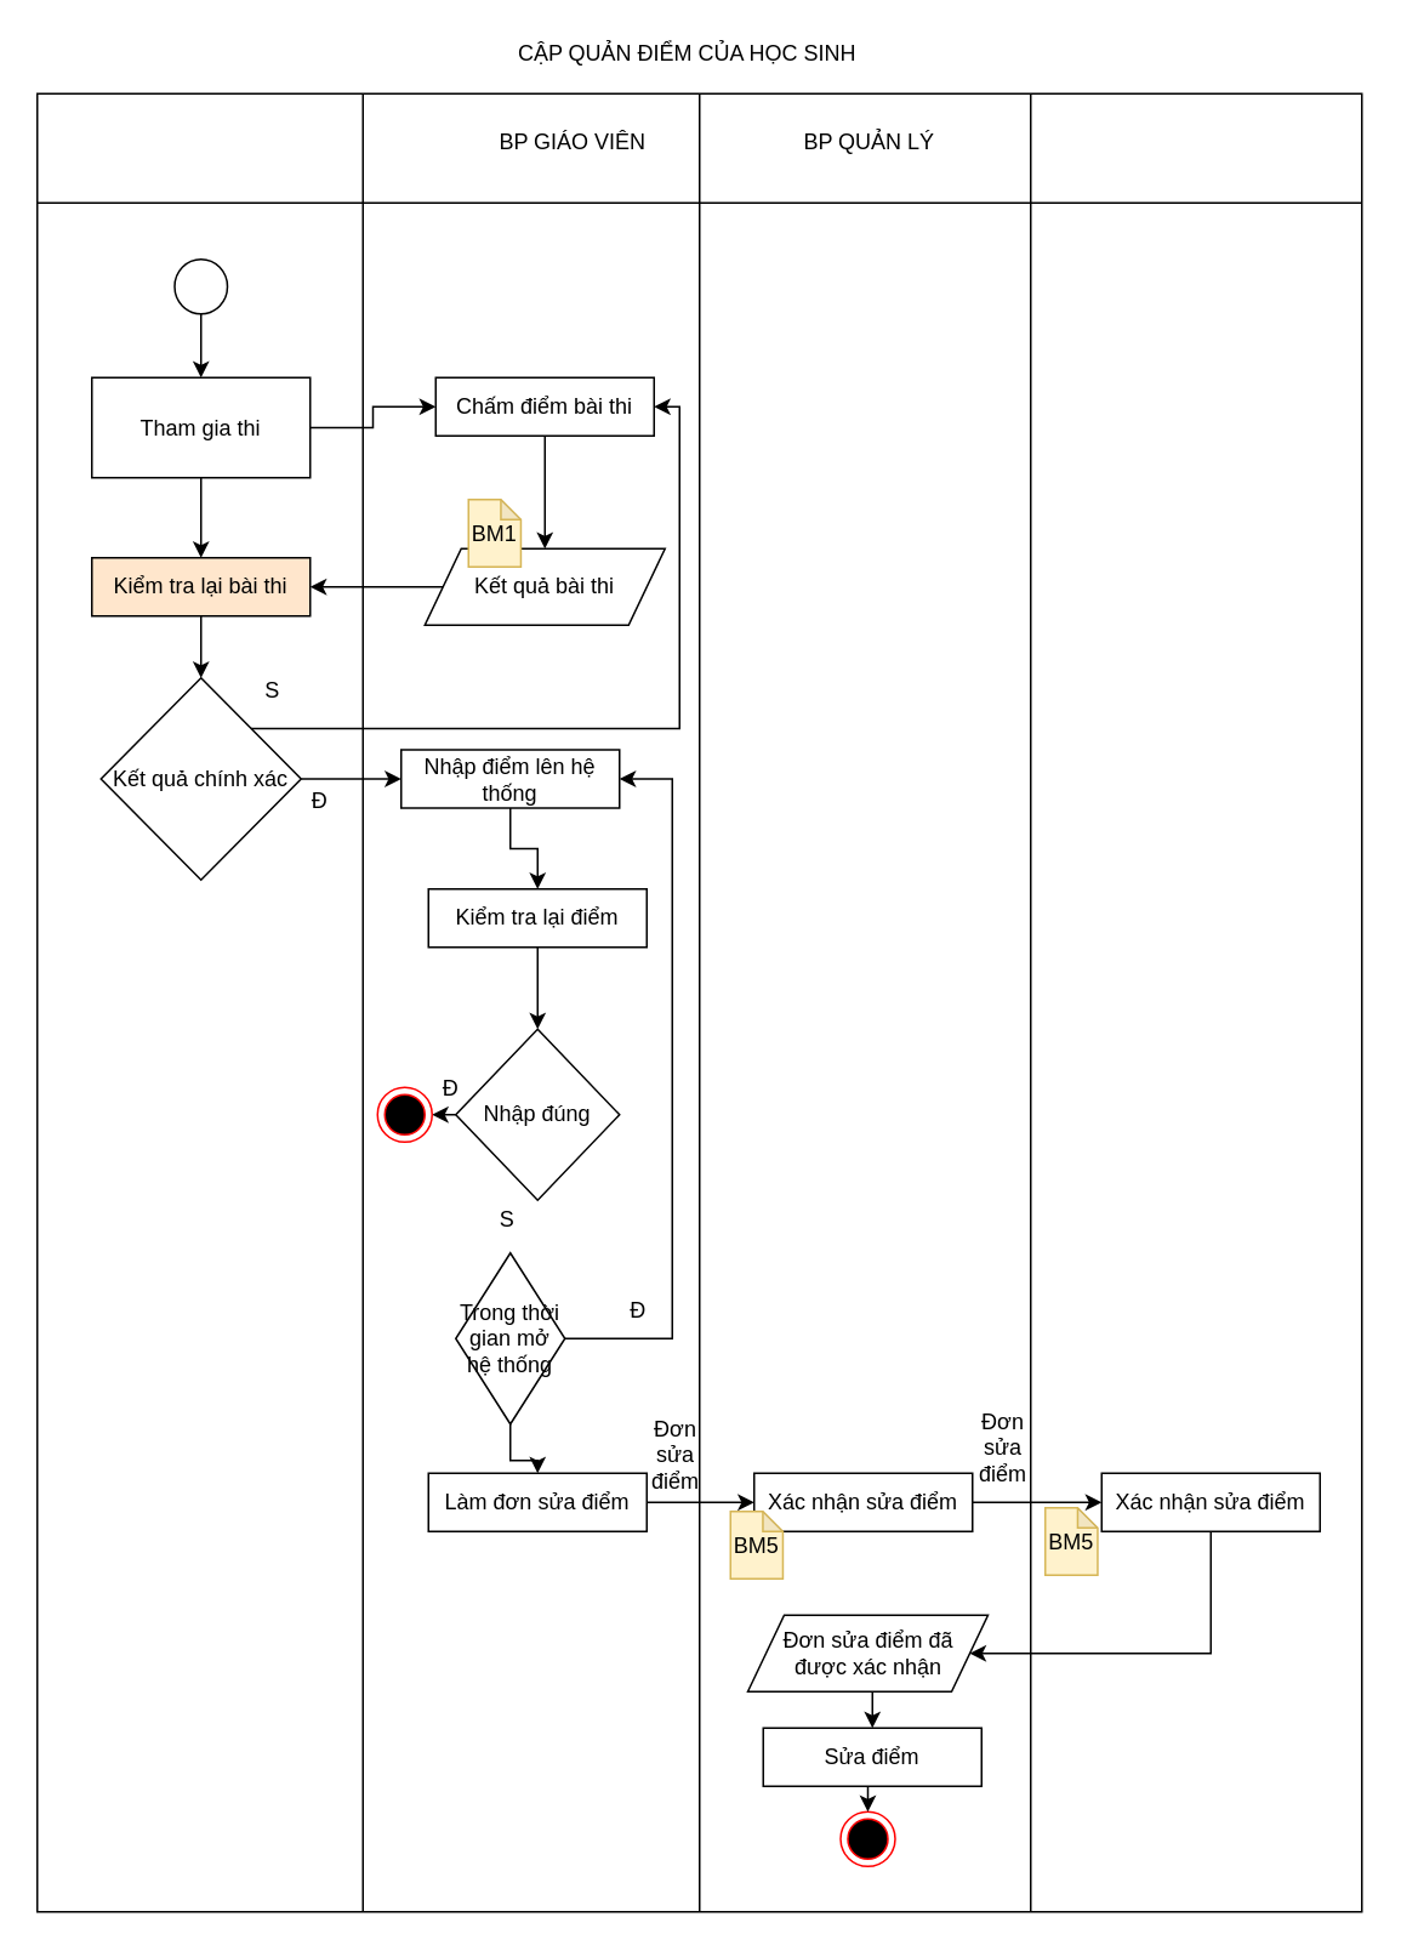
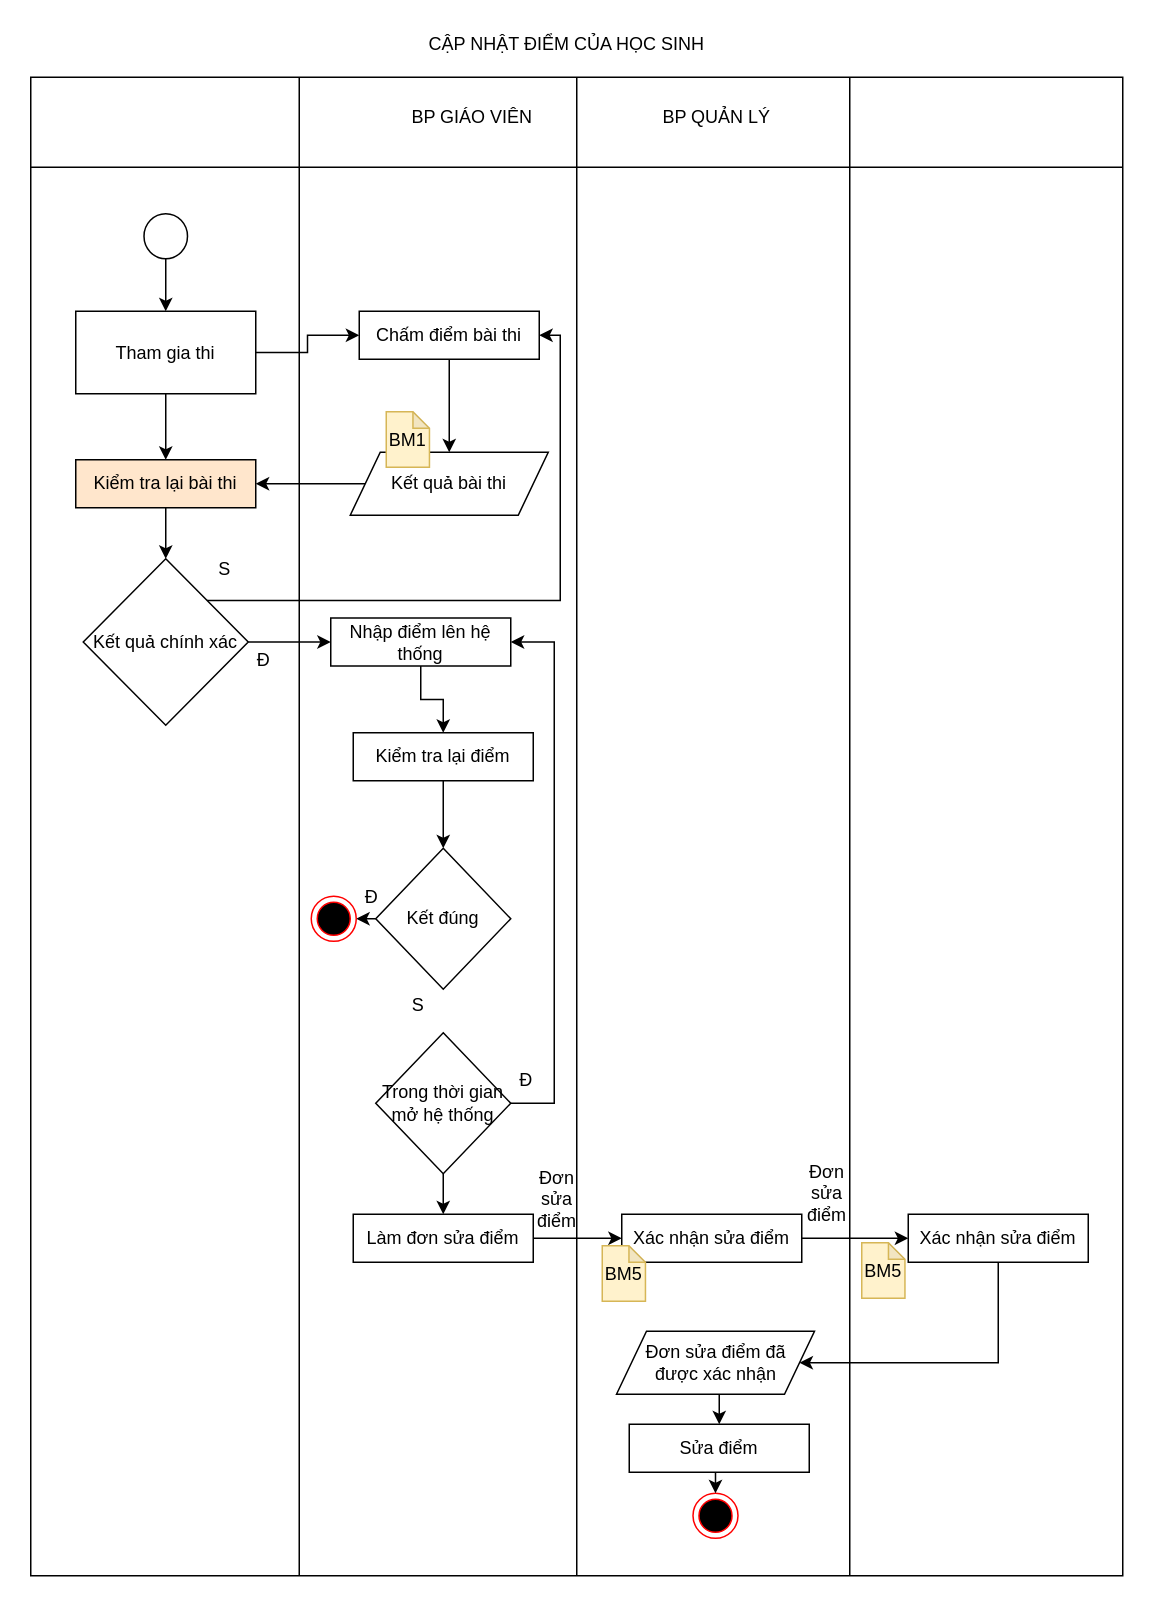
  <mxCell id="0" />
  <mxCell id="1" parent="0" />
  <mxCell id="2" value="" style="shape=internalStorage;whiteSpace=wrap;html=1;backgroundOutline=1;dx=179;dy=60;" parent="1" vertex="1"><mxGeometry x="20" y="51" width="728" height="999" as="geometry" /></mxCell>
  <mxCell id="3" value="BP QUẢN LÝ" style="text;html=1;align=center;verticalAlign=middle;resizable=0;points=[];autosize=1;" parent="1" vertex="1"><mxGeometry x="436" y="69" width="81" height="18" as="geometry" /></mxCell>
  <mxCell id="4" value="BP GIÁO VIÊN" style="text;html=1;align=center;verticalAlign=middle;resizable=0;points=[];autosize=1;" parent="1" vertex="1"><mxGeometry x="269" y="69" width="90" height="18" as="geometry" /></mxCell>
  <mxCell id="5" value="" style="ellipse;whiteSpace=wrap;html=1;" parent="1" vertex="1"><mxGeometry x="95.5" y="142" width="29" height="30" as="geometry" /></mxCell>
  <mxCell id="6" value="" style="endArrow=classic;html=1;exitX=0.5;exitY=1;exitDx=0;exitDy=0;entryX=0.5;entryY=0;entryDx=0;entryDy=0;" parent="1" source="5" target="9" edge="1"><mxGeometry width="50" height="50" relative="1" as="geometry"><mxPoint x="335" y="485" as="sourcePoint" /><mxPoint x="385" y="435" as="targetPoint" /></mxGeometry></mxCell>
  <mxCell id="7" style="edgeStyle=orthogonalEdgeStyle;rounded=0;orthogonalLoop=1;jettySize=auto;html=1;exitX=1;exitY=0.5;exitDx=0;exitDy=0;entryX=0;entryY=0.5;entryDx=0;entryDy=0;" parent="1" source="9" target="10" edge="1"><mxGeometry relative="1" as="geometry" /></mxCell>
  <mxCell id="8" style="edgeStyle=orthogonalEdgeStyle;rounded=0;orthogonalLoop=1;jettySize=auto;html=1;exitX=0.5;exitY=1;exitDx=0;exitDy=0;entryX=0.5;entryY=0;entryDx=0;entryDy=0;" edge="1" parent="1" source="9" target="21"><mxGeometry relative="1" as="geometry" /></mxCell>
  <mxCell id="9" value="Tham gia thi" style="rounded=0;whiteSpace=wrap;html=1;" parent="1" vertex="1"><mxGeometry x="50" y="207" width="120" height="55" as="geometry" /></mxCell>
  <mxCell id="10" value="Chấm điểm bài thi" style="rounded=0;whiteSpace=wrap;html=1;" parent="1" vertex="1"><mxGeometry x="239" y="207" width="120" height="32" as="geometry" /></mxCell>
  <mxCell id="11" value="" style="endArrow=classic;html=1;exitX=0.5;exitY=1;exitDx=0;exitDy=0;entryX=0.5;entryY=0;entryDx=0;entryDy=0;" parent="1" source="10" target="13" edge="1"><mxGeometry width="50" height="50" relative="1" as="geometry"><mxPoint x="342" y="408" as="sourcePoint" /><mxPoint x="392" y="358" as="targetPoint" /></mxGeometry></mxCell>
  <mxCell id="12" style="edgeStyle=orthogonalEdgeStyle;rounded=0;orthogonalLoop=1;jettySize=auto;html=1;exitX=0;exitY=0.5;exitDx=0;exitDy=0;entryX=1;entryY=0.5;entryDx=0;entryDy=0;" edge="1" parent="1" source="13" target="21"><mxGeometry relative="1" as="geometry" /></mxCell>
  <mxCell id="13" value="Kết quả bài thi" style="shape=parallelogram;perimeter=parallelogramPerimeter;whiteSpace=wrap;html=1;fixedSize=1;" parent="1" vertex="1"><mxGeometry x="233" y="301" width="132" height="42" as="geometry" /></mxCell>
- <mxCell id="14" value="CẬP QUẢN ĐIỂM CỦA HỌC SINH" style="text;html=1;align=center;verticalAlign=middle;resizable=0;points=[];autosize=1;" parent="1" vertex="1"><mxGeometry x="277" y="20" width="199" height="18" as="geometry" /></mxCell>
+ <mxCell id="14" value="CẬP NHẬT ĐIỂM CỦA HỌC SINH" style="text;html=1;align=center;verticalAlign=middle;resizable=0;points=[];autosize=1;" parent="1" vertex="1"><mxGeometry x="277" y="20" width="199" height="18" as="geometry" /></mxCell>
  <mxCell id="15" value="BM1" style="shape=note;whiteSpace=wrap;html=1;backgroundOutline=1;darkOpacity=0.05;size=11;fillColor=#fff2cc;strokeColor=#d6b656;" parent="1" vertex="1"><mxGeometry x="257" y="274" width="28.8" height="37" as="geometry" /></mxCell>
  <mxCell id="16" value="" style="endArrow=none;html=1;entryX=0.5;entryY=0;entryDx=0;entryDy=0;exitX=0.5;exitY=1;exitDx=0;exitDy=0;" edge="1" parent="1" source="2" target="2"><mxGeometry width="50" height="50" relative="1" as="geometry"><mxPoint x="506" y="833" as="sourcePoint" /><mxPoint x="392" y="358" as="targetPoint" /></mxGeometry></mxCell>
  <mxCell id="17" value="" style="endArrow=none;html=1;exitX=0.75;exitY=1;exitDx=0;exitDy=0;entryX=0.75;entryY=0;entryDx=0;entryDy=0;" edge="1" parent="1" source="2" target="2"><mxGeometry width="50" height="50" relative="1" as="geometry"><mxPoint x="570" y="832" as="sourcePoint" /><mxPoint x="570" y="51" as="targetPoint" /></mxGeometry></mxCell>
  <mxCell id="18" style="edgeStyle=orthogonalEdgeStyle;rounded=0;orthogonalLoop=1;jettySize=auto;html=1;exitX=0.5;exitY=1;exitDx=0;exitDy=0;entryX=0.5;entryY=0;entryDx=0;entryDy=0;" edge="1" parent="1" source="19" target="28"><mxGeometry relative="1" as="geometry" /></mxCell>
  <mxCell id="19" value="Nhập điểm lên hệ thống" style="rounded=0;whiteSpace=wrap;html=1;" vertex="1" parent="1"><mxGeometry x="220" y="411.5" width="120" height="32" as="geometry" /></mxCell>
  <mxCell id="20" style="edgeStyle=orthogonalEdgeStyle;rounded=0;orthogonalLoop=1;jettySize=auto;html=1;exitX=0.5;exitY=1;exitDx=0;exitDy=0;entryX=0.5;entryY=0;entryDx=0;entryDy=0;" edge="1" parent="1" source="21" target="24"><mxGeometry relative="1" as="geometry" /></mxCell>
  <mxCell id="21" value="Kiểm tra lại bài thi" style="rounded=0;whiteSpace=wrap;html=1;fillColor=#ffe6cc;" vertex="1" parent="1"><mxGeometry x="50" y="306" width="120" height="32" as="geometry" /></mxCell>
  <mxCell id="22" style="edgeStyle=orthogonalEdgeStyle;rounded=0;orthogonalLoop=1;jettySize=auto;html=1;exitX=1;exitY=0.5;exitDx=0;exitDy=0;entryX=0;entryY=0.5;entryDx=0;entryDy=0;" edge="1" parent="1" source="24" target="19"><mxGeometry relative="1" as="geometry" /></mxCell>
  <mxCell id="23" style="edgeStyle=orthogonalEdgeStyle;rounded=0;orthogonalLoop=1;jettySize=auto;html=1;exitX=1;exitY=0;exitDx=0;exitDy=0;entryX=1;entryY=0.5;entryDx=0;entryDy=0;" edge="1" parent="1" source="24" target="10"><mxGeometry relative="1" as="geometry"><Array as="points"><mxPoint x="373" y="400" /><mxPoint x="373" y="223" /></Array></mxGeometry></mxCell>
  <mxCell id="24" value="Kết quả chính xác" style="rhombus;whiteSpace=wrap;html=1;" vertex="1" parent="1"><mxGeometry x="55" y="372" width="110" height="111" as="geometry" /></mxCell>
  <mxCell id="25" value="Đ" style="text;html=1;align=center;verticalAlign=middle;resizable=0;points=[];autosize=1;" vertex="1" parent="1"><mxGeometry x="165" y="431" width="19" height="18" as="geometry" /></mxCell>
  <mxCell id="26" value="S" style="text;html=1;align=center;verticalAlign=middle;resizable=0;points=[];autosize=1;" vertex="1" parent="1"><mxGeometry x="140" y="370" width="18" height="18" as="geometry" /></mxCell>
  <mxCell id="27" style="edgeStyle=orthogonalEdgeStyle;rounded=0;orthogonalLoop=1;jettySize=auto;html=1;exitX=0.5;exitY=1;exitDx=0;exitDy=0;entryX=0.5;entryY=0;entryDx=0;entryDy=0;" edge="1" parent="1" source="28" target="30"><mxGeometry relative="1" as="geometry" /></mxCell>
  <mxCell id="28" value="Kiểm tra lại điểm" style="rounded=0;whiteSpace=wrap;html=1;" vertex="1" parent="1"><mxGeometry x="235" y="488" width="120" height="32" as="geometry" /></mxCell>
  <mxCell id="29" style="edgeStyle=orthogonalEdgeStyle;rounded=0;orthogonalLoop=1;jettySize=auto;html=1;exitX=0;exitY=0.5;exitDx=0;exitDy=0;entryX=1;entryY=0.5;entryDx=0;entryDy=0;" edge="1" parent="1" source="30" target="31"><mxGeometry relative="1" as="geometry" /></mxCell>
- <mxCell id="30" value="Nhập đúng" style="rhombus;whiteSpace=wrap;html=1;" vertex="1" parent="1"><mxGeometry x="250" y="565" width="90" height="94" as="geometry" /></mxCell>
+ <mxCell id="30" value="Kết đúng" style="rhombus;whiteSpace=wrap;html=1;" vertex="1" parent="1"><mxGeometry x="250" y="565" width="90" height="94" as="geometry" /></mxCell>
  <mxCell id="31" value="" style="ellipse;html=1;shape=endState;fillColor=#000000;strokeColor=#ff0000;" vertex="1" parent="1"><mxGeometry x="207" y="597" width="30" height="30" as="geometry" /></mxCell>
  <mxCell id="32" value="Đ" style="text;html=1;align=center;verticalAlign=middle;resizable=0;points=[];autosize=1;" vertex="1" parent="1"><mxGeometry x="237" y="589" width="19" height="18" as="geometry" /></mxCell>
  <mxCell id="33" style="edgeStyle=orthogonalEdgeStyle;rounded=0;orthogonalLoop=1;jettySize=auto;html=1;exitX=1;exitY=0.5;exitDx=0;exitDy=0;entryX=1;entryY=0.5;entryDx=0;entryDy=0;" edge="1" parent="1" source="35" target="19"><mxGeometry relative="1" as="geometry"><Array as="points"><mxPoint x="369" y="735" /><mxPoint x="369" y="428" /></Array></mxGeometry></mxCell>
  <mxCell id="34" style="edgeStyle=orthogonalEdgeStyle;rounded=0;orthogonalLoop=1;jettySize=auto;html=1;exitX=0.5;exitY=1;exitDx=0;exitDy=0;" edge="1" parent="1" source="35" target="39"><mxGeometry relative="1" as="geometry" /></mxCell>
- <mxCell id="35" value="Trong thời gian mở hệ thống" style="rhombus;whiteSpace=wrap;html=1;" vertex="1" parent="1"><mxGeometry x="250" y="688" width="60" height="94" as="geometry" /></mxCell>
+ <mxCell id="35" value="Trong thời gian mở hệ thống" style="rhombus;whiteSpace=wrap;html=1;" vertex="1" parent="1"><mxGeometry x="250" y="688" width="90" height="94" as="geometry" /></mxCell>
  <mxCell id="36" value="Đ" style="text;html=1;align=center;verticalAlign=middle;resizable=0;points=[];autosize=1;" vertex="1" parent="1"><mxGeometry x="340" y="711" width="19" height="18" as="geometry" /></mxCell>
  <mxCell id="37" value="S" style="text;html=1;align=center;verticalAlign=middle;resizable=0;points=[];autosize=1;" vertex="1" parent="1"><mxGeometry x="269" y="661" width="18" height="18" as="geometry" /></mxCell>
  <mxCell id="38" style="edgeStyle=orthogonalEdgeStyle;rounded=0;orthogonalLoop=1;jettySize=auto;html=1;exitX=1;exitY=0.5;exitDx=0;exitDy=0;entryX=0;entryY=0.5;entryDx=0;entryDy=0;" edge="1" parent="1" source="39" target="41"><mxGeometry relative="1" as="geometry" /></mxCell>
  <mxCell id="39" value="Làm đơn sửa điểm" style="rounded=0;whiteSpace=wrap;html=1;" vertex="1" parent="1"><mxGeometry x="235" y="809" width="120" height="32" as="geometry" /></mxCell>
  <mxCell id="40" style="edgeStyle=orthogonalEdgeStyle;rounded=0;orthogonalLoop=1;jettySize=auto;html=1;exitX=1;exitY=0.5;exitDx=0;exitDy=0;entryX=0;entryY=0.5;entryDx=0;entryDy=0;" edge="1" parent="1" source="41" target="43"><mxGeometry relative="1" as="geometry" /></mxCell>
  <mxCell id="41" value="Xác nhận sửa điểm" style="rounded=0;whiteSpace=wrap;html=1;" vertex="1" parent="1"><mxGeometry x="414" y="809" width="120" height="32" as="geometry" /></mxCell>
  <mxCell id="42" style="edgeStyle=orthogonalEdgeStyle;rounded=0;orthogonalLoop=1;jettySize=auto;html=1;exitX=0.5;exitY=1;exitDx=0;exitDy=0;entryX=1;entryY=0.5;entryDx=0;entryDy=0;" edge="1" parent="1" source="43" target="49"><mxGeometry relative="1" as="geometry"><Array as="points"><mxPoint x="665" y="908" /></Array></mxGeometry></mxCell>
  <mxCell id="43" value="Xác nhận sửa điểm" style="rounded=0;whiteSpace=wrap;html=1;" vertex="1" parent="1"><mxGeometry x="605" y="809" width="120" height="32" as="geometry" /></mxCell>
  <mxCell id="44" value="BM5" style="shape=note;whiteSpace=wrap;html=1;backgroundOutline=1;darkOpacity=0.05;size=11;fillColor=#fff2cc;strokeColor=#d6b656;" vertex="1" parent="1"><mxGeometry x="401" y="830" width="28.8" height="37" as="geometry" /></mxCell>
  <mxCell id="45" value="Đơn sửa điểm" style="text;html=1;strokeColor=none;fillColor=none;align=center;verticalAlign=middle;whiteSpace=wrap;rounded=0;" vertex="1" parent="1"><mxGeometry x="351" y="769" width="40" height="59" as="geometry" /></mxCell>
  <mxCell id="46" value="Đơn sửa điểm" style="text;html=1;strokeColor=none;fillColor=none;align=center;verticalAlign=middle;whiteSpace=wrap;rounded=0;" vertex="1" parent="1"><mxGeometry x="531" y="765" width="40" height="59" as="geometry" /></mxCell>
  <mxCell id="47" value="BM5" style="shape=note;whiteSpace=wrap;html=1;backgroundOutline=1;darkOpacity=0.05;size=11;fillColor=#fff2cc;strokeColor=#d6b656;" vertex="1" parent="1"><mxGeometry x="574" y="828" width="28.8" height="37" as="geometry" /></mxCell>
  <mxCell id="48" style="edgeStyle=orthogonalEdgeStyle;rounded=0;orthogonalLoop=1;jettySize=auto;html=1;exitX=0.5;exitY=1;exitDx=0;exitDy=0;entryX=0.5;entryY=0;entryDx=0;entryDy=0;" edge="1" parent="1" source="49" target="52"><mxGeometry relative="1" as="geometry" /></mxCell>
  <mxCell id="49" value="&lt;div&gt;Đơn sửa điểm đã &lt;br&gt;&lt;/div&gt;&lt;div&gt;được xác nhận&lt;/div&gt;" style="shape=parallelogram;perimeter=parallelogramPerimeter;whiteSpace=wrap;html=1;fixedSize=1;" vertex="1" parent="1"><mxGeometry x="410.5" y="887" width="132" height="42" as="geometry" /></mxCell>
  <mxCell id="50" value="" style="ellipse;html=1;shape=endState;fillColor=#000000;strokeColor=#ff0000;" vertex="1" parent="1"><mxGeometry x="461.5" y="995" width="30" height="30" as="geometry" /></mxCell>
  <mxCell id="51" style="edgeStyle=orthogonalEdgeStyle;rounded=0;orthogonalLoop=1;jettySize=auto;html=1;exitX=0.5;exitY=1;exitDx=0;exitDy=0;entryX=0.5;entryY=0;entryDx=0;entryDy=0;" edge="1" parent="1" source="52" target="50"><mxGeometry relative="1" as="geometry" /></mxCell>
  <mxCell id="52" value="Sửa điểm" style="rounded=0;whiteSpace=wrap;html=1;" vertex="1" parent="1"><mxGeometry x="419" y="949" width="120" height="32" as="geometry" /></mxCell>
